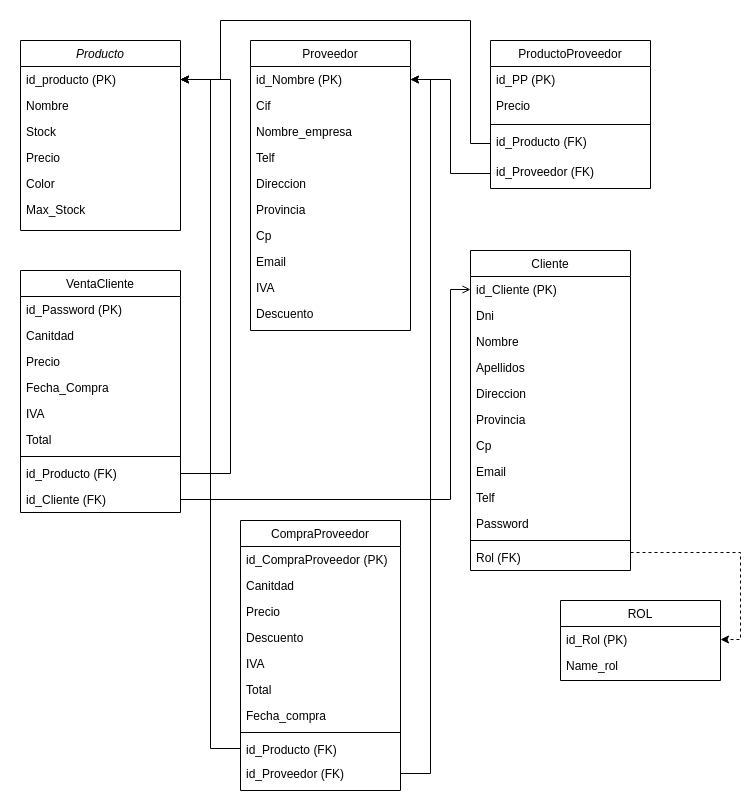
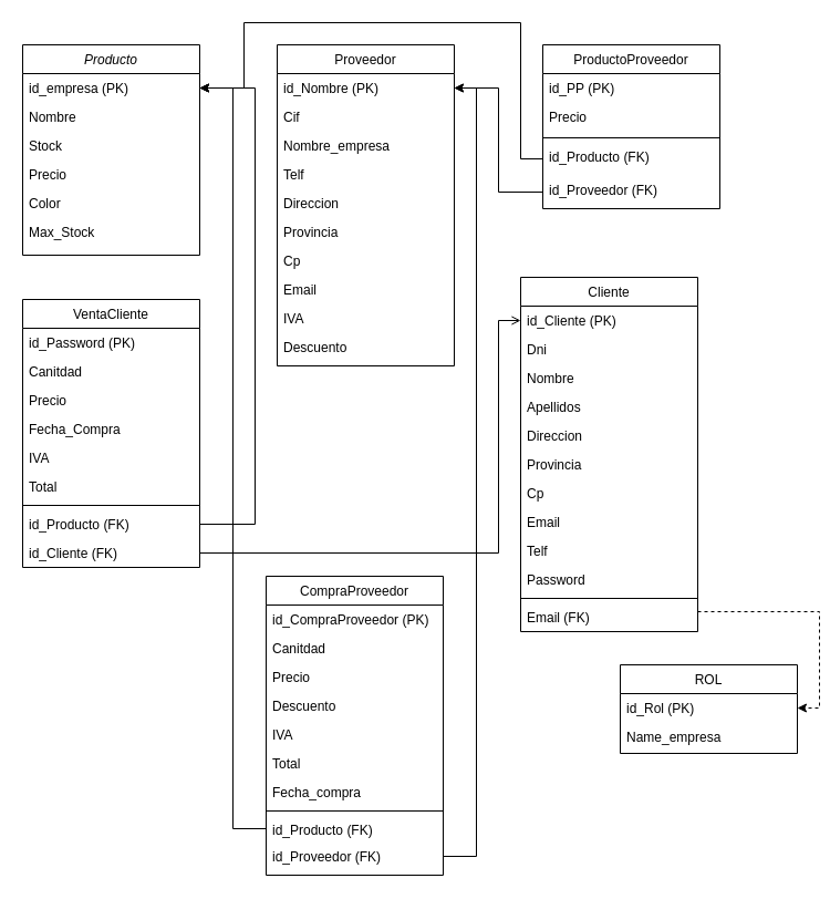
  <mxCell id="0" />
  <mxCell id="1" parent="0" />
  <mxCell id="2" value="Producto" style="swimlane;fontStyle=2;align=center;verticalAlign=top;childLayout=stackLayout;horizontal=1;startSize=26;horizontalStack=0;resizeParent=1;resizeLast=0;collapsible=1;marginBottom=0;rounded=0;shadow=0;strokeWidth=1;" parent="1" vertex="1"><mxGeometry x="20" y="40" width="160" height="190" as="geometry"><mxRectangle x="230" y="140" width="160" height="26" as="alternateBounds" /></mxGeometry></mxCell>
- <mxCell id="3" value="id_producto (PK)" style="text;align=left;verticalAlign=top;spacingLeft=4;spacingRight=4;overflow=hidden;rotatable=0;points=[[0,0.5],[1,0.5]];portConstraint=eastwest;" parent="2" vertex="1"><mxGeometry y="26" width="160" height="26" as="geometry" /></mxCell>
+ <mxCell id="3" value="id_empresa (PK)" style="text;align=left;verticalAlign=top;spacingLeft=4;spacingRight=4;overflow=hidden;rotatable=0;points=[[0,0.5],[1,0.5]];portConstraint=eastwest;" parent="2" vertex="1"><mxGeometry y="26" width="160" height="26" as="geometry" /></mxCell>
  <mxCell id="4" value="Nombre" style="text;align=left;verticalAlign=top;spacingLeft=4;spacingRight=4;overflow=hidden;rotatable=0;points=[[0,0.5],[1,0.5]];portConstraint=eastwest;rounded=0;shadow=0;html=0;" parent="2" vertex="1"><mxGeometry y="52" width="160" height="26" as="geometry" /></mxCell>
  <mxCell id="5" value="Stock" style="text;align=left;verticalAlign=top;spacingLeft=4;spacingRight=4;overflow=hidden;rotatable=0;points=[[0,0.5],[1,0.5]];portConstraint=eastwest;rounded=0;shadow=0;html=0;" parent="2" vertex="1"><mxGeometry y="78" width="160" height="26" as="geometry" /></mxCell>
  <mxCell id="6" value="Precio" style="text;align=left;verticalAlign=top;spacingLeft=4;spacingRight=4;overflow=hidden;rotatable=0;points=[[0,0.5],[1,0.5]];portConstraint=eastwest;rounded=0;shadow=0;html=0;" vertex="1" parent="2"><mxGeometry y="104" width="160" height="26" as="geometry" /></mxCell>
  <mxCell id="7" value="Color" style="text;align=left;verticalAlign=top;spacingLeft=4;spacingRight=4;overflow=hidden;rotatable=0;points=[[0,0.5],[1,0.5]];portConstraint=eastwest;rounded=0;shadow=0;html=0;" vertex="1" parent="2"><mxGeometry y="130" width="160" height="26" as="geometry" /></mxCell>
  <mxCell id="8" value="Max_Stock" style="text;align=left;verticalAlign=top;spacingLeft=4;spacingRight=4;overflow=hidden;rotatable=0;points=[[0,0.5],[1,0.5]];portConstraint=eastwest;rounded=0;shadow=0;html=0;" vertex="1" parent="2"><mxGeometry y="156" width="160" height="26" as="geometry" /></mxCell>
  <mxCell id="9" value="ROL" style="swimlane;fontStyle=0;align=center;verticalAlign=top;childLayout=stackLayout;horizontal=1;startSize=26;horizontalStack=0;resizeParent=1;resizeLast=0;collapsible=1;marginBottom=0;rounded=0;shadow=0;strokeWidth=1;" parent="1" vertex="1"><mxGeometry x="560" y="600" width="160" height="80" as="geometry"><mxRectangle x="340" y="380" width="170" height="26" as="alternateBounds" /></mxGeometry></mxCell>
  <mxCell id="10" value="id_Rol (PK)" style="text;align=left;verticalAlign=top;spacingLeft=4;spacingRight=4;overflow=hidden;rotatable=0;points=[[0,0.5],[1,0.5]];portConstraint=eastwest;" parent="9" vertex="1"><mxGeometry y="26" width="160" height="26" as="geometry" /></mxCell>
- <mxCell id="11" value="Name_rol" style="text;align=left;verticalAlign=top;spacingLeft=4;spacingRight=4;overflow=hidden;rotatable=0;points=[[0,0.5],[1,0.5]];portConstraint=eastwest;" vertex="1" parent="9"><mxGeometry y="52" width="160" height="28" as="geometry" /></mxCell>
+ <mxCell id="11" value="Name_empresa" style="text;align=left;verticalAlign=top;spacingLeft=4;spacingRight=4;overflow=hidden;rotatable=0;points=[[0,0.5],[1,0.5]];portConstraint=eastwest;" vertex="1" parent="9"><mxGeometry y="52" width="160" height="28" as="geometry" /></mxCell>
  <mxCell id="12" value="Cliente" style="swimlane;fontStyle=0;align=center;verticalAlign=top;childLayout=stackLayout;horizontal=1;startSize=26;horizontalStack=0;resizeParent=1;resizeLast=0;collapsible=1;marginBottom=0;rounded=0;shadow=0;strokeWidth=1;" parent="1" vertex="1"><mxGeometry x="470" y="250" width="160" height="320" as="geometry"><mxRectangle x="550" y="140" width="160" height="26" as="alternateBounds" /></mxGeometry></mxCell>
  <mxCell id="13" value="id_Cliente (PK)&#10;&#10;" style="text;align=left;verticalAlign=top;spacingLeft=4;spacingRight=4;overflow=hidden;rotatable=0;points=[[0,0.5],[1,0.5]];portConstraint=eastwest;" parent="12" vertex="1"><mxGeometry y="26" width="160" height="26" as="geometry" /></mxCell>
  <mxCell id="14" value="Dni" style="text;align=left;verticalAlign=top;spacingLeft=4;spacingRight=4;overflow=hidden;rotatable=0;points=[[0,0.5],[1,0.5]];portConstraint=eastwest;rounded=0;shadow=0;html=0;" parent="12" vertex="1"><mxGeometry y="52" width="160" height="26" as="geometry" /></mxCell>
  <mxCell id="15" value="Nombre" style="text;align=left;verticalAlign=top;spacingLeft=4;spacingRight=4;overflow=hidden;rotatable=0;points=[[0,0.5],[1,0.5]];portConstraint=eastwest;rounded=0;shadow=0;html=0;" parent="12" vertex="1"><mxGeometry y="78" width="160" height="26" as="geometry" /></mxCell>
  <mxCell id="16" value="Apellidos" style="text;align=left;verticalAlign=top;spacingLeft=4;spacingRight=4;overflow=hidden;rotatable=0;points=[[0,0.5],[1,0.5]];portConstraint=eastwest;rounded=0;shadow=0;html=0;" parent="12" vertex="1"><mxGeometry y="104" width="160" height="26" as="geometry" /></mxCell>
  <mxCell id="17" value="Direccion" style="text;align=left;verticalAlign=top;spacingLeft=4;spacingRight=4;overflow=hidden;rotatable=0;points=[[0,0.5],[1,0.5]];portConstraint=eastwest;rounded=0;shadow=0;html=0;" parent="12" vertex="1"><mxGeometry y="130" width="160" height="26" as="geometry" /></mxCell>
  <mxCell id="18" value="Provincia" style="text;align=left;verticalAlign=top;spacingLeft=4;spacingRight=4;overflow=hidden;rotatable=0;points=[[0,0.5],[1,0.5]];portConstraint=eastwest;rounded=0;shadow=0;html=0;" vertex="1" parent="12"><mxGeometry y="156" width="160" height="26" as="geometry" /></mxCell>
  <mxCell id="19" value="Cp" style="text;align=left;verticalAlign=top;spacingLeft=4;spacingRight=4;overflow=hidden;rotatable=0;points=[[0,0.5],[1,0.5]];portConstraint=eastwest;rounded=0;shadow=0;html=0;" vertex="1" parent="12"><mxGeometry y="182" width="160" height="26" as="geometry" /></mxCell>
  <mxCell id="20" value="Email&#10;" style="text;align=left;verticalAlign=top;spacingLeft=4;spacingRight=4;overflow=hidden;rotatable=0;points=[[0,0.5],[1,0.5]];portConstraint=eastwest;rounded=0;shadow=0;html=0;" vertex="1" parent="12"><mxGeometry y="208" width="160" height="26" as="geometry" /></mxCell>
  <mxCell id="21" value="Telf" style="text;align=left;verticalAlign=top;spacingLeft=4;spacingRight=4;overflow=hidden;rotatable=0;points=[[0,0.5],[1,0.5]];portConstraint=eastwest;rounded=0;shadow=0;html=0;" vertex="1" parent="12"><mxGeometry y="234" width="160" height="26" as="geometry" /></mxCell>
  <mxCell id="22" value="Password" style="text;align=left;verticalAlign=top;spacingLeft=4;spacingRight=4;overflow=hidden;rotatable=0;points=[[0,0.5],[1,0.5]];portConstraint=eastwest;rounded=0;shadow=0;html=0;" vertex="1" parent="12"><mxGeometry y="260" width="160" height="26" as="geometry" /></mxCell>
  <mxCell id="23" value="" style="line;html=1;strokeWidth=1;align=left;verticalAlign=middle;spacingTop=-1;spacingLeft=3;spacingRight=3;rotatable=0;labelPosition=right;points=[];portConstraint=eastwest;" vertex="1" parent="12"><mxGeometry y="286" width="160" height="8" as="geometry" /></mxCell>
- <mxCell id="24" value="Rol (FK)" style="text;align=left;verticalAlign=top;spacingLeft=4;spacingRight=4;overflow=hidden;rotatable=0;points=[[0,0.5],[1,0.5]];portConstraint=eastwest;rounded=0;shadow=0;html=0;" vertex="1" parent="12"><mxGeometry y="294" width="160" height="16" as="geometry" /></mxCell>
+ <mxCell id="24" value="Email (FK)" style="text;align=left;verticalAlign=top;spacingLeft=4;spacingRight=4;overflow=hidden;rotatable=0;points=[[0,0.5],[1,0.5]];portConstraint=eastwest;rounded=0;shadow=0;html=0;" vertex="1" parent="12"><mxGeometry y="294" width="160" height="16" as="geometry" /></mxCell>
  <mxCell id="25" value="Proveedor" style="swimlane;fontStyle=0;align=center;verticalAlign=top;childLayout=stackLayout;horizontal=1;startSize=26;horizontalStack=0;resizeParent=1;resizeLast=0;collapsible=1;marginBottom=0;rounded=0;shadow=0;strokeWidth=1;" vertex="1" parent="1"><mxGeometry x="250" y="40" width="160" height="290" as="geometry"><mxRectangle x="550" y="140" width="160" height="26" as="alternateBounds" /></mxGeometry></mxCell>
  <mxCell id="26" value="id_Nombre (PK)&#10;&#10;" style="text;align=left;verticalAlign=top;spacingLeft=4;spacingRight=4;overflow=hidden;rotatable=0;points=[[0,0.5],[1,0.5]];portConstraint=eastwest;" vertex="1" parent="25"><mxGeometry y="26" width="160" height="26" as="geometry" /></mxCell>
  <mxCell id="27" value="Cif" style="text;align=left;verticalAlign=top;spacingLeft=4;spacingRight=4;overflow=hidden;rotatable=0;points=[[0,0.5],[1,0.5]];portConstraint=eastwest;rounded=0;shadow=0;html=0;" vertex="1" parent="25"><mxGeometry y="52" width="160" height="26" as="geometry" /></mxCell>
  <mxCell id="28" value="Nombre_empresa" style="text;align=left;verticalAlign=top;spacingLeft=4;spacingRight=4;overflow=hidden;rotatable=0;points=[[0,0.5],[1,0.5]];portConstraint=eastwest;rounded=0;shadow=0;html=0;" vertex="1" parent="25"><mxGeometry y="78" width="160" height="26" as="geometry" /></mxCell>
  <mxCell id="29" value="Telf" style="text;align=left;verticalAlign=top;spacingLeft=4;spacingRight=4;overflow=hidden;rotatable=0;points=[[0,0.5],[1,0.5]];portConstraint=eastwest;rounded=0;shadow=0;html=0;" vertex="1" parent="25"><mxGeometry y="104" width="160" height="26" as="geometry" /></mxCell>
  <mxCell id="30" value="Direccion" style="text;align=left;verticalAlign=top;spacingLeft=4;spacingRight=4;overflow=hidden;rotatable=0;points=[[0,0.5],[1,0.5]];portConstraint=eastwest;rounded=0;shadow=0;html=0;" vertex="1" parent="25"><mxGeometry y="130" width="160" height="26" as="geometry" /></mxCell>
  <mxCell id="31" value="Provincia" style="text;align=left;verticalAlign=top;spacingLeft=4;spacingRight=4;overflow=hidden;rotatable=0;points=[[0,0.5],[1,0.5]];portConstraint=eastwest;rounded=0;shadow=0;html=0;" vertex="1" parent="25"><mxGeometry y="156" width="160" height="26" as="geometry" /></mxCell>
  <mxCell id="32" value="Cp" style="text;align=left;verticalAlign=top;spacingLeft=4;spacingRight=4;overflow=hidden;rotatable=0;points=[[0,0.5],[1,0.5]];portConstraint=eastwest;rounded=0;shadow=0;html=0;" vertex="1" parent="25"><mxGeometry y="182" width="160" height="26" as="geometry" /></mxCell>
  <mxCell id="33" value="Email&#10;" style="text;align=left;verticalAlign=top;spacingLeft=4;spacingRight=4;overflow=hidden;rotatable=0;points=[[0,0.5],[1,0.5]];portConstraint=eastwest;rounded=0;shadow=0;html=0;" vertex="1" parent="25"><mxGeometry y="208" width="160" height="26" as="geometry" /></mxCell>
  <mxCell id="34" value="IVA" style="text;align=left;verticalAlign=top;spacingLeft=4;spacingRight=4;overflow=hidden;rotatable=0;points=[[0,0.5],[1,0.5]];portConstraint=eastwest;rounded=0;shadow=0;html=0;" vertex="1" parent="25"><mxGeometry y="234" width="160" height="26" as="geometry" /></mxCell>
  <mxCell id="35" value="Descuento" style="text;align=left;verticalAlign=top;spacingLeft=4;spacingRight=4;overflow=hidden;rotatable=0;points=[[0,0.5],[1,0.5]];portConstraint=eastwest;rounded=0;shadow=0;html=0;" vertex="1" parent="25"><mxGeometry y="260" width="160" height="26" as="geometry" /></mxCell>
  <mxCell id="36" value="VentaCliente" style="swimlane;fontStyle=0;align=center;verticalAlign=top;childLayout=stackLayout;horizontal=1;startSize=26;horizontalStack=0;resizeParent=1;resizeLast=0;collapsible=1;marginBottom=0;rounded=0;shadow=0;strokeWidth=1;" vertex="1" parent="1"><mxGeometry x="20" y="270" width="160" height="242" as="geometry"><mxRectangle x="550" y="140" width="160" height="26" as="alternateBounds" /></mxGeometry></mxCell>
  <mxCell id="37" value="id_Password (PK)&#10;&#10;" style="text;align=left;verticalAlign=top;spacingLeft=4;spacingRight=4;overflow=hidden;rotatable=0;points=[[0,0.5],[1,0.5]];portConstraint=eastwest;" vertex="1" parent="36"><mxGeometry y="26" width="160" height="26" as="geometry" /></mxCell>
  <mxCell id="38" value="Canitdad" style="text;align=left;verticalAlign=top;spacingLeft=4;spacingRight=4;overflow=hidden;rotatable=0;points=[[0,0.5],[1,0.5]];portConstraint=eastwest;rounded=0;shadow=0;html=0;" vertex="1" parent="36"><mxGeometry y="52" width="160" height="26" as="geometry" /></mxCell>
  <mxCell id="39" value="Precio" style="text;align=left;verticalAlign=top;spacingLeft=4;spacingRight=4;overflow=hidden;rotatable=0;points=[[0,0.5],[1,0.5]];portConstraint=eastwest;rounded=0;shadow=0;html=0;" vertex="1" parent="36"><mxGeometry y="78" width="160" height="26" as="geometry" /></mxCell>
  <mxCell id="40" value="Fecha_Compra" style="text;align=left;verticalAlign=top;spacingLeft=4;spacingRight=4;overflow=hidden;rotatable=0;points=[[0,0.5],[1,0.5]];portConstraint=eastwest;rounded=0;shadow=0;html=0;" vertex="1" parent="36"><mxGeometry y="104" width="160" height="26" as="geometry" /></mxCell>
  <mxCell id="41" value="IVA" style="text;align=left;verticalAlign=top;spacingLeft=4;spacingRight=4;overflow=hidden;rotatable=0;points=[[0,0.5],[1,0.5]];portConstraint=eastwest;rounded=0;shadow=0;html=0;" vertex="1" parent="36"><mxGeometry y="130" width="160" height="26" as="geometry" /></mxCell>
  <mxCell id="42" value="Total" style="text;align=left;verticalAlign=top;spacingLeft=4;spacingRight=4;overflow=hidden;rotatable=0;points=[[0,0.5],[1,0.5]];portConstraint=eastwest;rounded=0;shadow=0;html=0;" vertex="1" parent="36"><mxGeometry y="156" width="160" height="26" as="geometry" /></mxCell>
  <mxCell id="43" value="" style="line;html=1;strokeWidth=1;align=left;verticalAlign=middle;spacingTop=-1;spacingLeft=3;spacingRight=3;rotatable=0;labelPosition=right;points=[];portConstraint=eastwest;" vertex="1" parent="36"><mxGeometry y="182" width="160" height="8" as="geometry" /></mxCell>
  <mxCell id="44" value="id_Producto (FK)&#10;" style="text;align=left;verticalAlign=top;spacingLeft=4;spacingRight=4;overflow=hidden;rotatable=0;points=[[0,0.5],[1,0.5]];portConstraint=eastwest;rounded=0;shadow=0;html=0;" vertex="1" parent="36"><mxGeometry y="190" width="160" height="26" as="geometry" /></mxCell>
  <mxCell id="45" value="id_Cliente (FK)" style="text;align=left;verticalAlign=top;spacingLeft=4;spacingRight=4;overflow=hidden;rotatable=0;points=[[0,0.5],[1,0.5]];portConstraint=eastwest;rounded=0;shadow=0;html=0;" vertex="1" parent="36"><mxGeometry y="216" width="160" height="26" as="geometry" /></mxCell>
  <mxCell id="46" style="edgeStyle=orthogonalEdgeStyle;rounded=0;orthogonalLoop=1;jettySize=auto;html=1;exitX=1;exitY=0.5;exitDx=0;exitDy=0;entryX=1;entryY=0.5;entryDx=0;entryDy=0;" edge="1" parent="1" source="44" target="3"><mxGeometry relative="1" as="geometry"><Array as="points"><mxPoint x="230" y="79" /></Array></mxGeometry></mxCell>
  <mxCell id="47" value="CompraProveedor" style="swimlane;fontStyle=0;align=center;verticalAlign=top;childLayout=stackLayout;horizontal=1;startSize=26;horizontalStack=0;resizeParent=1;resizeLast=0;collapsible=1;marginBottom=0;rounded=0;shadow=0;strokeWidth=1;" vertex="1" parent="1"><mxGeometry x="240" y="520" width="160" height="270" as="geometry"><mxRectangle x="550" y="140" width="160" height="26" as="alternateBounds" /></mxGeometry></mxCell>
  <mxCell id="48" value="id_CompraProveedor (PK)&#10;&#10;" style="text;align=left;verticalAlign=top;spacingLeft=4;spacingRight=4;overflow=hidden;rotatable=0;points=[[0,0.5],[1,0.5]];portConstraint=eastwest;" vertex="1" parent="47"><mxGeometry y="26" width="160" height="26" as="geometry" /></mxCell>
  <mxCell id="49" value="Canitdad" style="text;align=left;verticalAlign=top;spacingLeft=4;spacingRight=4;overflow=hidden;rotatable=0;points=[[0,0.5],[1,0.5]];portConstraint=eastwest;rounded=0;shadow=0;html=0;" vertex="1" parent="47"><mxGeometry y="52" width="160" height="26" as="geometry" /></mxCell>
  <mxCell id="50" value="Precio" style="text;align=left;verticalAlign=top;spacingLeft=4;spacingRight=4;overflow=hidden;rotatable=0;points=[[0,0.5],[1,0.5]];portConstraint=eastwest;rounded=0;shadow=0;html=0;" vertex="1" parent="47"><mxGeometry y="78" width="160" height="26" as="geometry" /></mxCell>
  <mxCell id="51" value="Descuento" style="text;align=left;verticalAlign=top;spacingLeft=4;spacingRight=4;overflow=hidden;rotatable=0;points=[[0,0.5],[1,0.5]];portConstraint=eastwest;rounded=0;shadow=0;html=0;" vertex="1" parent="47"><mxGeometry y="104" width="160" height="26" as="geometry" /></mxCell>
  <mxCell id="52" value="IVA" style="text;align=left;verticalAlign=top;spacingLeft=4;spacingRight=4;overflow=hidden;rotatable=0;points=[[0,0.5],[1,0.5]];portConstraint=eastwest;rounded=0;shadow=0;html=0;" vertex="1" parent="47"><mxGeometry y="130" width="160" height="26" as="geometry" /></mxCell>
  <mxCell id="53" value="Total" style="text;align=left;verticalAlign=top;spacingLeft=4;spacingRight=4;overflow=hidden;rotatable=0;points=[[0,0.5],[1,0.5]];portConstraint=eastwest;rounded=0;shadow=0;html=0;" vertex="1" parent="47"><mxGeometry y="156" width="160" height="26" as="geometry" /></mxCell>
  <mxCell id="54" value="Fecha_compra" style="text;align=left;verticalAlign=top;spacingLeft=4;spacingRight=4;overflow=hidden;rotatable=0;points=[[0,0.5],[1,0.5]];portConstraint=eastwest;rounded=0;shadow=0;html=0;" vertex="1" parent="47"><mxGeometry y="182" width="160" height="26" as="geometry" /></mxCell>
  <mxCell id="55" value="" style="line;html=1;strokeWidth=1;align=left;verticalAlign=middle;spacingTop=-1;spacingLeft=3;spacingRight=3;rotatable=0;labelPosition=right;points=[];portConstraint=eastwest;" vertex="1" parent="47"><mxGeometry y="208" width="160" height="8" as="geometry" /></mxCell>
  <mxCell id="56" value="id_Producto (FK)&#10;" style="text;align=left;verticalAlign=top;spacingLeft=4;spacingRight=4;overflow=hidden;rotatable=0;points=[[0,0.5],[1,0.5]];portConstraint=eastwest;rounded=0;shadow=0;html=0;" vertex="1" parent="47"><mxGeometry y="216" width="160" height="24" as="geometry" /></mxCell>
  <mxCell id="57" value="id_Proveedor (FK)" style="text;align=left;verticalAlign=top;spacingLeft=4;spacingRight=4;overflow=hidden;rotatable=0;points=[[0,0.5],[1,0.5]];portConstraint=eastwest;rounded=0;shadow=0;html=0;" vertex="1" parent="47"><mxGeometry y="240" width="160" height="26" as="geometry" /></mxCell>
  <mxCell id="58" style="edgeStyle=orthogonalEdgeStyle;rounded=0;orthogonalLoop=1;jettySize=auto;html=1;exitX=1;exitY=0.5;exitDx=0;exitDy=0;entryX=1;entryY=0.5;entryDx=0;entryDy=0;" edge="1" parent="1" source="57" target="26"><mxGeometry relative="1" as="geometry" /></mxCell>
  <mxCell id="59" value="ProductoProveedor" style="swimlane;fontStyle=0;align=center;verticalAlign=top;childLayout=stackLayout;horizontal=1;startSize=26;horizontalStack=0;resizeParent=1;resizeLast=0;collapsible=1;marginBottom=0;rounded=0;shadow=0;strokeWidth=1;" vertex="1" parent="1"><mxGeometry x="490" y="40" width="160" height="148" as="geometry"><mxRectangle x="340" y="380" width="170" height="26" as="alternateBounds" /></mxGeometry></mxCell>
  <mxCell id="60" value="id_PP (PK)" style="text;align=left;verticalAlign=top;spacingLeft=4;spacingRight=4;overflow=hidden;rotatable=0;points=[[0,0.5],[1,0.5]];portConstraint=eastwest;" vertex="1" parent="59"><mxGeometry y="26" width="160" height="26" as="geometry" /></mxCell>
  <mxCell id="61" value="Precio" style="text;align=left;verticalAlign=top;spacingLeft=4;spacingRight=4;overflow=hidden;rotatable=0;points=[[0,0.5],[1,0.5]];portConstraint=eastwest;" vertex="1" parent="59"><mxGeometry y="52" width="160" height="28" as="geometry" /></mxCell>
  <mxCell id="62" value="" style="line;html=1;strokeWidth=1;align=left;verticalAlign=middle;spacingTop=-1;spacingLeft=3;spacingRight=3;rotatable=0;labelPosition=right;points=[];portConstraint=eastwest;" vertex="1" parent="59"><mxGeometry y="80" width="160" height="8" as="geometry" /></mxCell>
  <mxCell id="63" value="id_Producto (FK)" style="text;align=left;verticalAlign=top;spacingLeft=4;spacingRight=4;overflow=hidden;rotatable=0;points=[[0,0.5],[1,0.5]];portConstraint=eastwest;" vertex="1" parent="59"><mxGeometry y="88" width="160" height="30" as="geometry" /></mxCell>
  <mxCell id="64" value="id_Proveedor (FK)" style="text;align=left;verticalAlign=top;spacingLeft=4;spacingRight=4;overflow=hidden;rotatable=0;points=[[0,0.5],[1,0.5]];portConstraint=eastwest;" vertex="1" parent="59"><mxGeometry y="118" width="160" height="30" as="geometry" /></mxCell>
  <mxCell id="65" style="edgeStyle=orthogonalEdgeStyle;rounded=0;orthogonalLoop=1;jettySize=auto;html=1;exitX=0;exitY=0.5;exitDx=0;exitDy=0;entryX=1;entryY=0.5;entryDx=0;entryDy=0;" edge="1" parent="1" source="64" target="26"><mxGeometry relative="1" as="geometry" /></mxCell>
  <mxCell id="66" style="edgeStyle=orthogonalEdgeStyle;rounded=0;orthogonalLoop=1;jettySize=auto;html=1;exitX=0;exitY=0.5;exitDx=0;exitDy=0;entryX=1;entryY=0.5;entryDx=0;entryDy=0;" edge="1" parent="1" source="63" target="3"><mxGeometry relative="1" as="geometry"><Array as="points"><mxPoint x="470" y="143" /><mxPoint x="470" y="20" /><mxPoint x="220" y="20" /><mxPoint x="220" y="79" /></Array></mxGeometry></mxCell>
  <mxCell id="67" style="edgeStyle=orthogonalEdgeStyle;rounded=0;orthogonalLoop=1;jettySize=auto;html=1;exitX=1;exitY=0.5;exitDx=0;exitDy=0;entryX=0;entryY=0.5;entryDx=0;entryDy=0;endArrow=open;" edge="1" parent="1" source="45" target="13"><mxGeometry relative="1" as="geometry"><Array as="points"><mxPoint x="450" y="499" /><mxPoint x="450" y="289" /></Array></mxGeometry></mxCell>
  <mxCell id="68" style="edgeStyle=orthogonalEdgeStyle;rounded=0;orthogonalLoop=1;jettySize=auto;html=1;exitX=0;exitY=0.5;exitDx=0;exitDy=0;entryX=1;entryY=0.5;entryDx=0;entryDy=0;" edge="1" parent="1" source="56" target="3"><mxGeometry relative="1" as="geometry"><Array as="points"><mxPoint x="210" y="748" /><mxPoint x="210" y="79" /></Array></mxGeometry></mxCell>
  <mxCell id="69" style="edgeStyle=orthogonalEdgeStyle;rounded=0;orthogonalLoop=1;jettySize=auto;html=1;exitX=1;exitY=0.5;exitDx=0;exitDy=0;entryX=1;entryY=0.5;entryDx=0;entryDy=0;dashed=1;" edge="1" parent="1" source="24" target="10"><mxGeometry relative="1" as="geometry" /></mxCell>
